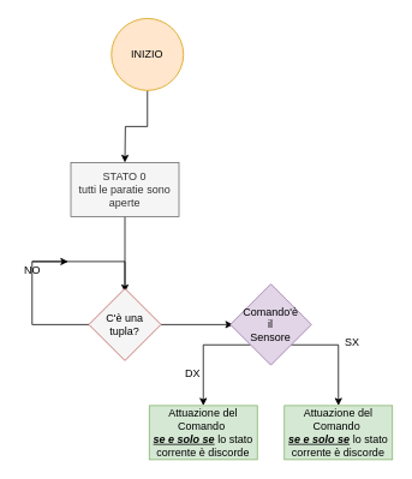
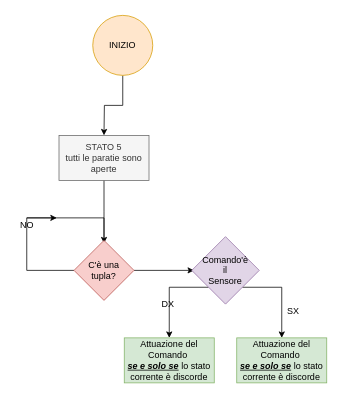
  <mxCell id="0" />
  <mxCell id="1" parent="0" />
  <mxCell id="2" value="" style="edgeStyle=orthogonalEdgeStyle;rounded=0;orthogonalLoop=1;jettySize=auto;html=1;" parent="1" source="3" edge="1"><mxGeometry relative="1" as="geometry"><mxPoint x="138" y="180" as="targetPoint" /></mxGeometry></mxCell>
  <mxCell id="3" value="INIZIO" style="ellipse;whiteSpace=wrap;html=1;aspect=fixed;fillColor=#ffe6cc;strokeColor=#d79b00;" parent="1" vertex="1"><mxGeometry x="123" y="20" width="80" height="80" as="geometry" /></mxCell>
  <mxCell id="4" value="" style="edgeStyle=orthogonalEdgeStyle;rounded=0;orthogonalLoop=1;jettySize=auto;html=1;entryX=0.5;entryY=0;entryDx=0;entryDy=0;" parent="1" source="5" edge="1"><mxGeometry relative="1" as="geometry"><mxPoint x="138" y="324" as="targetPoint" /></mxGeometry></mxCell>
- <mxCell id="5" value="STATO 0&lt;br&gt;tutti le paratie sono&lt;br&gt;aperte" style="rounded=0;whiteSpace=wrap;html=1;fillColor=#f5f5f5;strokeColor=#666666;fontColor=#333333;" parent="1" vertex="1"><mxGeometry x="78" y="180" width="120" height="60" as="geometry" /></mxCell>
+ <mxCell id="5" value="STATO 5&lt;br&gt;tutti le paratie sono&lt;br&gt;aperte" style="rounded=0;whiteSpace=wrap;html=1;fillColor=#f5f5f5;strokeColor=#666666;fontColor=#333333;" parent="1" vertex="1"><mxGeometry x="78" y="180" width="120" height="60" as="geometry" /></mxCell>
  <mxCell id="6" value="" style="edgeStyle=orthogonalEdgeStyle;rounded=0;orthogonalLoop=1;jettySize=auto;html=1;entryX=0.5;entryY=0;entryDx=0;entryDy=0;endArrow=none;endFill=0;" edge="1" parent="1" source="8" target="8"><mxGeometry relative="1" as="geometry"><mxPoint x="-55" y="210" as="targetPoint" /><Array as="points"><mxPoint x="35" y="360" /><mxPoint x="35" y="290" /><mxPoint x="138" y="290" /></Array></mxGeometry></mxCell>
  <mxCell id="7" value="" style="edgeStyle=orthogonalEdgeStyle;rounded=0;orthogonalLoop=1;jettySize=auto;html=1;endArrow=classic;endFill=1;" edge="1" parent="1" source="8"><mxGeometry relative="1" as="geometry"><mxPoint x="258" y="360" as="targetPoint" /></mxGeometry></mxCell>
- <mxCell id="8" value="C'è una &lt;br&gt;tupla?" style="rhombus;whiteSpace=wrap;html=1;fillColor=#f5f5f5;strokeColor=#b85450;" vertex="1" parent="1"><mxGeometry x="98" y="320" width="80" height="80" as="geometry" /></mxCell>
+ <mxCell id="8" value="C'è una &lt;br&gt;tupla?" style="rhombus;whiteSpace=wrap;html=1;fillColor=#f8cecc;strokeColor=#b85450;" vertex="1" parent="1"><mxGeometry x="98" y="320" width="80" height="80" as="geometry" /></mxCell>
  <mxCell id="9" value="" style="endArrow=classic;html=1;" edge="1" parent="1"><mxGeometry width="50" height="50" relative="1" as="geometry"><mxPoint x="35" y="290" as="sourcePoint" /><mxPoint x="75" y="290" as="targetPoint" /></mxGeometry></mxCell>
  <mxCell id="10" value="NO" style="text;html=1;align=center;verticalAlign=middle;resizable=0;points=[];;autosize=1;" vertex="1" parent="1"><mxGeometry x="20" y="290" width="30" height="20" as="geometry" /></mxCell>
  <mxCell id="11" value="" style="edgeStyle=orthogonalEdgeStyle;rounded=0;orthogonalLoop=1;jettySize=auto;html=1;endArrow=classic;endFill=1;exitX=1;exitY=1;exitDx=0;exitDy=0;entryX=0.5;entryY=0;entryDx=0;entryDy=0;" edge="1" parent="1" source="13" target="17"><mxGeometry relative="1" as="geometry"><mxPoint x="375" y="450" as="targetPoint" /><Array as="points"><mxPoint x="375" y="383" /></Array></mxGeometry></mxCell>
  <mxCell id="12" value="" style="edgeStyle=orthogonalEdgeStyle;rounded=0;orthogonalLoop=1;jettySize=auto;html=1;endArrow=classic;endFill=1;exitX=0;exitY=1;exitDx=0;exitDy=0;entryX=0.5;entryY=0;entryDx=0;entryDy=0;" edge="1" parent="1" source="13" target="16"><mxGeometry relative="1" as="geometry"><mxPoint x="225" y="450" as="targetPoint" /><Array as="points"><mxPoint x="225" y="383" /></Array></mxGeometry></mxCell>
  <mxCell id="13" value="Comando'è&lt;br&gt;il&lt;br&gt;Sensore" style="rhombus;whiteSpace=wrap;html=1;fillColor=#e1d5e7;strokeColor=#9673a6;" vertex="1" parent="1"><mxGeometry x="255" y="315" width="90" height="90" as="geometry" /></mxCell>
- <mxCell id="14" value="DX" style="text;html=1;align=center;verticalAlign=middle;resizable=0;points=[];;autosize=1;" vertex="1" parent="1"><mxGeometry x="198" y="405" width="30" height="20" as="geometry" /></mxCell>
- <mxCell id="15" value="SX" style="text;html=1;align=center;verticalAlign=middle;resizable=0;points=[];;autosize=1;" vertex="1" parent="1"><mxGeometry x="375" y="370" width="30" height="20" as="geometry" /></mxCell>
+ <mxCell id="14" value="DX" style="text;html=1;align=center;verticalAlign=middle;resizable=0;points=[];;autosize=1;" vertex="1" parent="1"><mxGeometry x="208" y="395" width="30" height="20" as="geometry" /></mxCell>
+ <mxCell id="15" value="SX" style="text;html=1;align=center;verticalAlign=middle;resizable=0;points=[];;autosize=1;" vertex="1" parent="1"><mxGeometry x="375" y="405" width="30" height="20" as="geometry" /></mxCell>
  <mxCell id="16" value="Attuazione del&lt;br&gt;Comando&amp;nbsp;&lt;br&gt;&lt;i&gt;&lt;u&gt;&lt;b&gt;se e solo se&lt;/b&gt;&lt;/u&gt;&lt;/i&gt; lo stato corrente è discorde" style="rounded=0;whiteSpace=wrap;html=1;fillColor=#d5e8d4;strokeColor=#82b366;" vertex="1" parent="1"><mxGeometry x="165" y="450" width="120" height="60" as="geometry" /></mxCell>
  <mxCell id="17" value="Attuazione del&lt;br&gt;Comando&amp;nbsp;&lt;br&gt;&lt;i&gt;&lt;u&gt;&lt;b&gt;se e solo se&lt;/b&gt;&lt;/u&gt;&lt;/i&gt;&amp;nbsp;lo stato corrente è discorde" style="rounded=0;whiteSpace=wrap;html=1;fillColor=#d5e8d4;strokeColor=#82b366;" vertex="1" parent="1"><mxGeometry x="315" y="450" width="120" height="60" as="geometry" /></mxCell>
